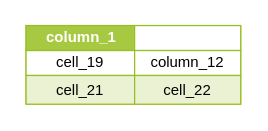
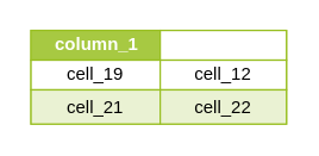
  <mxCell id="0" />
  <mxCell id="1" parent="0" />
  <mxCell id="2" value="Assets" style="childLayout=tableLayout;recursiveResize=0;strokeColor=#98bf21;fillColor=#A7C942;shadow=0;rounded=0;glass=0;" vertex="1" parent="1"><mxGeometry width="172" height="63" as="geometry" x="20" y="20" /></mxCell>
  <mxCell id="3" style="shape=tableRow;horizontal=0;startSize=0;swimlaneHead=0;swimlaneBody=0;top=0;left=0;bottom=0;right=0;dropTarget=0;collapsible=0;recursiveResize=0;expand=0;fontStyle=0;strokeColor=inherit;fillColor=#ffffff;" vertex="1" parent="2"><mxGeometry width="172" height="20" as="geometry" /></mxCell>
  <mxCell id="4" value="column_1" style="connectable=0;recursiveResize=0;strokeColor=inherit;fillColor=#A7C942;align=center;fontStyle=1;fontColor=#FFFFFF;html=1;" vertex="1" parent="3"><mxGeometry width="87" height="20" as="geometry"><mxRectangle width="87" height="20" as="alternateBounds" /></mxGeometry></mxCell>
  <mxCell id="5" value="column_2" style="connectable=0;recursiveResize=0;strokeColor=inherit;fillColor=#ffffff;align=center;fontStyle=1;fontColor=#FFFFFF;html=1;" vertex="1" parent="3"><mxGeometry x="87" width="85" height="20" as="geometry"><mxRectangle width="85" height="20" as="alternateBounds" /></mxGeometry></mxCell>
  <mxCell id="6" value="" style="shape=tableRow;horizontal=0;startSize=0;swimlaneHead=0;swimlaneBody=0;top=0;left=0;bottom=0;right=0;dropTarget=0;collapsible=0;recursiveResize=0;expand=0;fontStyle=0;strokeColor=inherit;fillColor=#ffffff;" vertex="1" parent="2"><mxGeometry y="20" width="172" height="20" as="geometry" /></mxCell>
  <mxCell id="7" value="cell_19" style="connectable=0;recursiveResize=0;strokeColor=inherit;fillColor=inherit;align=center;whiteSpace=wrap;html=1;" vertex="1" parent="6"><mxGeometry width="87" height="20" as="geometry"><mxRectangle width="87" height="20" as="alternateBounds" /></mxGeometry></mxCell>
- <mxCell id="8" value="column_12" style="connectable=0;recursiveResize=0;strokeColor=inherit;fillColor=inherit;align=center;whiteSpace=wrap;html=1;" vertex="1" parent="6"><mxGeometry x="87" width="85" height="20" as="geometry"><mxRectangle width="85" height="20" as="alternateBounds" /></mxGeometry></mxCell>
+ <mxCell id="8" value="cell_12" style="connectable=0;recursiveResize=0;strokeColor=inherit;fillColor=inherit;align=center;whiteSpace=wrap;html=1;" vertex="1" parent="6"><mxGeometry x="87" width="85" height="20" as="geometry"><mxRectangle width="85" height="20" as="alternateBounds" /></mxGeometry></mxCell>
  <mxCell id="9" value="" style="shape=tableRow;horizontal=0;startSize=0;swimlaneHead=0;swimlaneBody=0;top=0;left=0;bottom=0;right=0;dropTarget=0;collapsible=0;recursiveResize=0;expand=0;fontStyle=1;strokeColor=inherit;fillColor=#EAF2D3;" vertex="1" parent="2"><mxGeometry y="40" width="172" height="23" as="geometry" /></mxCell>
  <mxCell id="10" value="cell_21" style="connectable=0;recursiveResize=0;strokeColor=inherit;fillColor=inherit;whiteSpace=wrap;html=1;" vertex="1" parent="9"><mxGeometry width="87" height="23" as="geometry"><mxRectangle width="87" height="23" as="alternateBounds" /></mxGeometry></mxCell>
  <mxCell id="11" value="cell_22" style="connectable=0;recursiveResize=0;strokeColor=inherit;fillColor=inherit;whiteSpace=wrap;html=1;" vertex="1" parent="9"><mxGeometry x="87" width="85" height="23" as="geometry"><mxRectangle width="85" height="23" as="alternateBounds" /></mxGeometry></mxCell>
